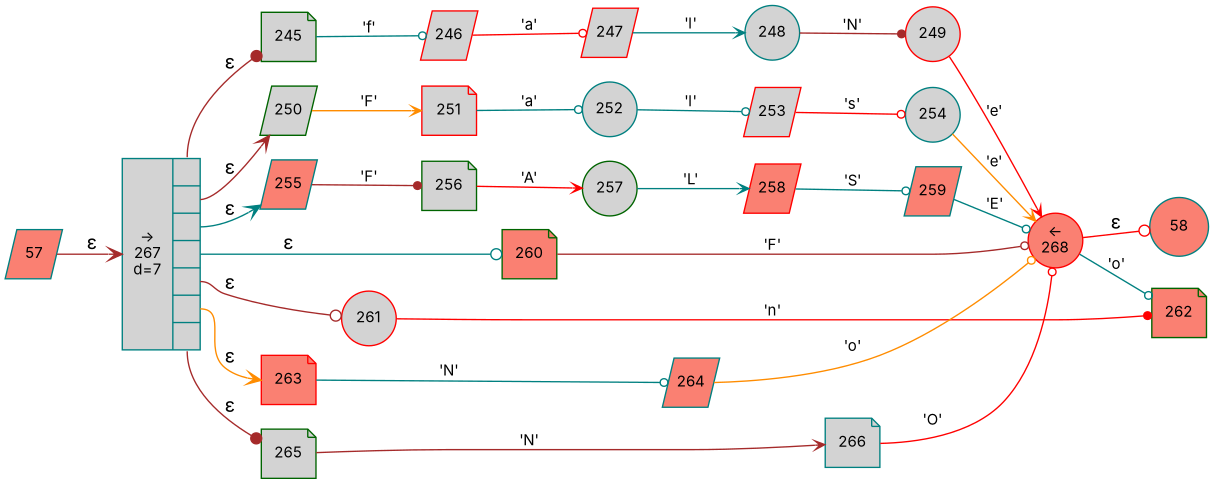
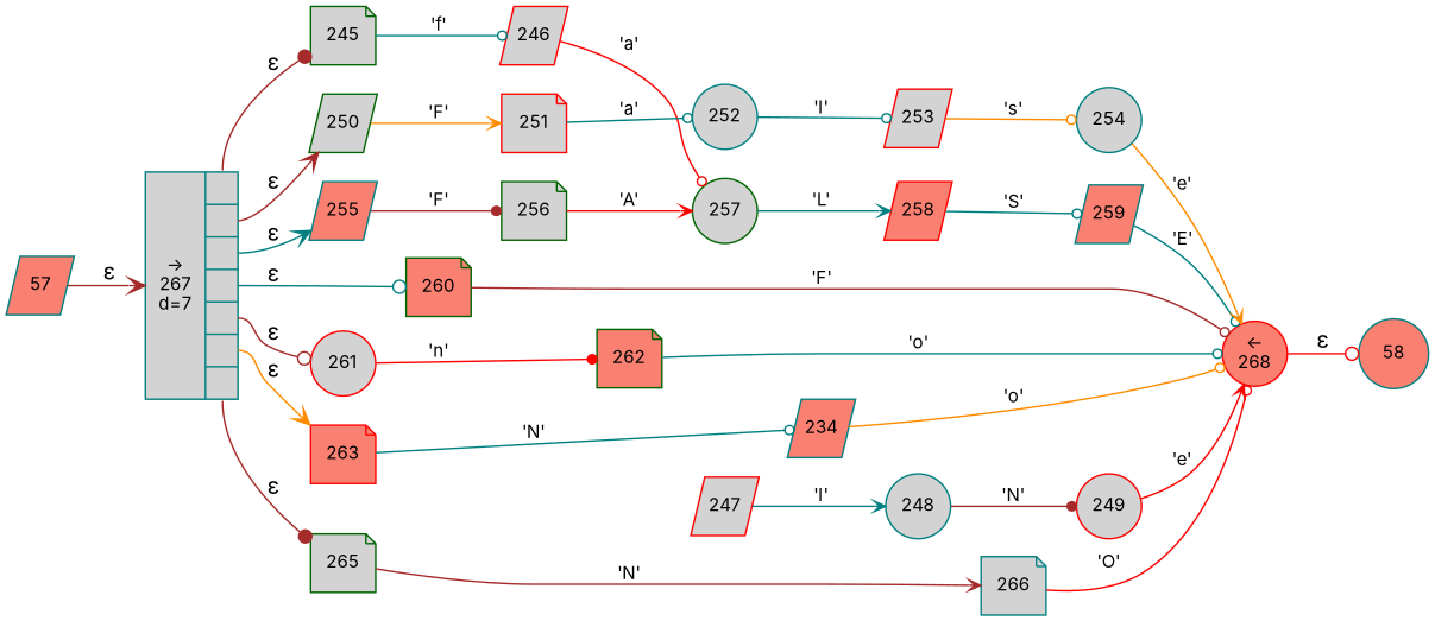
  digraph {
    fontname=Inter
    rankdir=LR
    node [color=teal fillcolor=lightgrey fixedsize=true fontname=Inter fontsize=11 shape=parallelogram style=filled peripheries=1]
    edge [arrowhead=odot arrowsize=.7 color=teal fontname=Inter fontsize=11]
    n1 [fillcolor=salmon label=58 shape=circle width=.6 peripheries=""]
    n2 [color=darkgreen label=256 shape=note width=.55]
    n3 [color=darkgreen label=257 shape=circle width=.55]
    n4 [color=red fillcolor=salmon label=258 width=.55]
    n5 [fillcolor=salmon label=259 width=.55]
    n6 [color=red fillcolor=salmon label="&larr;\n268" shape=circle width=.55]
    n7 [color=darkgreen fillcolor=salmon label=260 shape=note width=.55]
    n8 [color=red label=261 shape=circle width=.55]
    n9 [color=darkgreen fillcolor=salmon label=262 shape=note width=.55]
    n10 [color=red fillcolor=salmon label=263 shape=note width=.55]
-   n11 [fillcolor=salmon label=264 width=.55]
+   n11 [fillcolor=salmon label=234 width=.55]
    n12 [color=darkgreen label=265 shape=note width=.55]
    n13 [label=266 shape=note width=.55]
    n14 [fixedsize=false label="{&rarr;\n267\nd=7|{<p0>|<p1>|<p2>|<p3>|<p4>|<p5>|<p6>}}" shape=record]
    n15 [color=darkgreen label=245 shape=note width=.55]
    n16 [color=darkgreen label=250 width=.55]
    n17 [fillcolor=salmon label=255 width=.55]
    n18 [color=red label=246 width=.55]
    n19 [color=red label=251 shape=note width=.55]
    n20 [color=red label=247 width=.55]
    n21 [label=248 shape=circle width=.55]
    n22 [color=red label=249 shape=circle width=.55]
    n23 [fillcolor=salmon label=57 width=.55]
    n24 [label=252 shape=circle width=.55]
    n25 [color=red label=253 width=.55]
    n26 [label=254 shape=circle width=.55]
    n2 -> n3 [arrowhead=vee color=red label="'A'"]
    n3 -> n4 [arrowhead=vee label="'L'"]
    n4 -> n5 [label="'S'"]
    n5 -> n6 [label="'E'"]
    n6 -> n1 [color=red label="&epsilon;" arrowsize="" fontsize=""]
    n7 -> n6 [color=brown label="'F'"]
    n8 -> n9 [arrowhead=dot color=red label="'n'"]
-   n6 -> n9 [label="'o'"]
+   n9 -> n6 [label="'o'"]
    n10 -> n11 [label="'N'"]
    n11 -> n6 [color=darkorange label="'o'"]
    n12 -> n13 [arrowhead=vee color=brown label="'N'"]
    n13 -> n6 [color=red label="'O'"]
    n14 -> n7 [label="&epsilon;" tailport=p3 arrowsize="" fontsize=""]
    n14 -> n8 [color=brown label="&epsilon;" tailport=p4 arrowsize="" fontsize=""]
    n14 -> n10 [arrowhead=vee color=darkorange label="&epsilon;" tailport=p5 arrowsize="" fontsize=""]
    n14 -> n12 [arrowhead=dot color=brown label="&epsilon;" tailport=p6 arrowsize="" fontsize=""]
    n14 -> n15 [arrowhead=dot color=brown label="&epsilon;" tailport=p0 arrowsize="" fontsize=""]
    n14 -> n16 [arrowhead=vee color=brown label="&epsilon;" tailport=p1 arrowsize="" fontsize=""]
    n14 -> n17 [arrowhead=vee label="&epsilon;" tailport=p2 arrowsize="" fontsize=""]
    n15 -> n18 [label="'f'"]
    n16 -> n19 [arrowhead=vee color=darkorange label="'F'"]
    n17 -> n2 [arrowhead=dot color=brown label="'F'"]
-   n18 -> n20 [color=red label="'a'"]
+   n18 -> n3 [color=red label="'a'"]
    n19 -> n24 [label="'a'"]
    n20 -> n21 [arrowhead=vee label="'l'"]
    n21 -> n22 [arrowhead=dot color=brown label="'N'"]
    n22 -> n6 [arrowhead=vee color=red label="'e'"]
    n23 -> n14 [arrowhead=vee color=brown label="&epsilon;" arrowsize="" fontsize=""]
    n24 -> n25 [label="'l'"]
-   n25 -> n26 [color=red label="'s'"]
+   n25 -> n26 [color=darkorange label="'s'"]
    n26 -> n6 [arrowhead=vee color=darkorange label="'e'"]
  }
